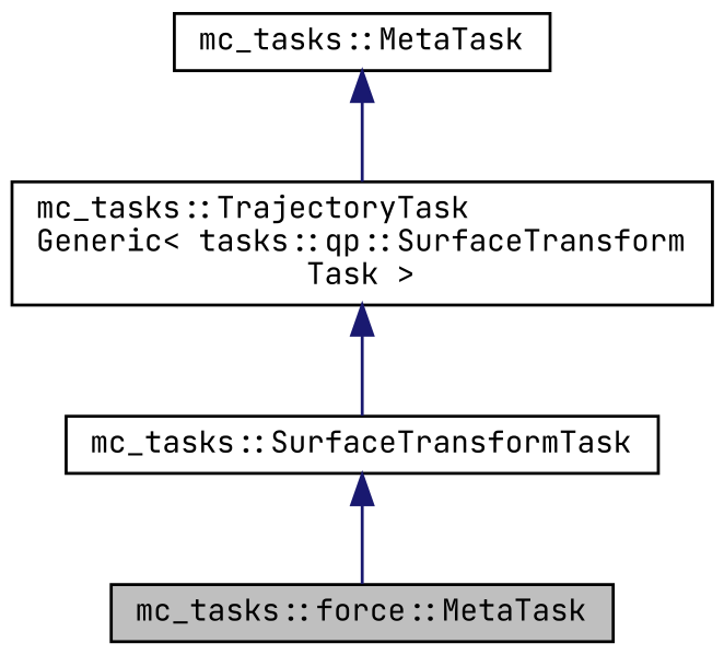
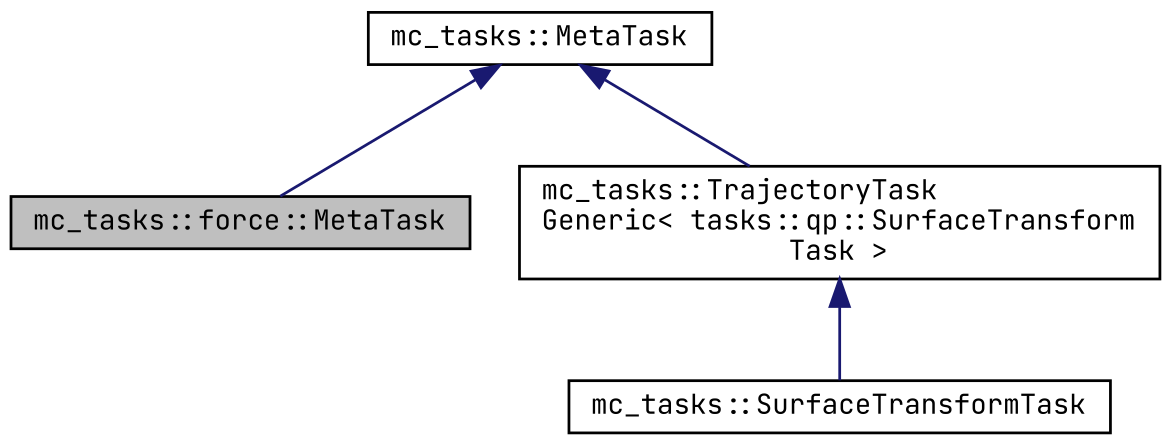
  digraph {
    fontname="JetBrains Mono"
    node [color=black fillcolor=white fontname="JetBrains Mono" fontsize=10 shape=record style=filled]
    edge [color=midnightblue dir=back fontname="JetBrains Mono" fontsize=10 labelfontname=Helvetica labelfontsize=10 style=solid]
    n1 [fillcolor=grey75 fontcolor=black height=0.2 label="mc_tasks::force::MetaTask" width=0.4]
    n2 [height=0.2 label="mc_tasks::SurfaceTransformTask" width=0.4]
    n3 [height=0.2 label="mc_tasks::TrajectoryTask\lGeneric\< tasks::qp::SurfaceTransform\lTask \>" width=0.4]
    n4 [height=0.2 label="mc_tasks::MetaTask" width=0.4]
-   n2 -> n1
+   n4 -> n1
    n3 -> n2
    n4 -> n3
  }
